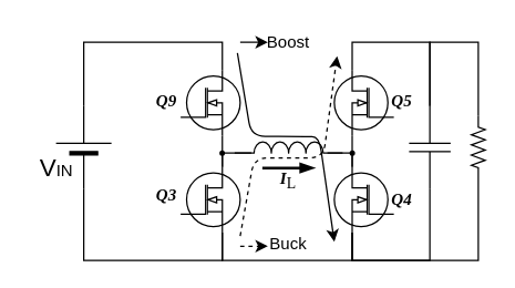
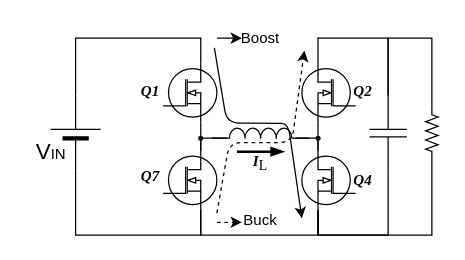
  <mxCell id="0" />
  <mxCell id="1" parent="0" />
  <mxCell id="2" style="edgeStyle=orthogonalEdgeStyle;rounded=0;orthogonalLoop=1;jettySize=auto;html=1;exitX=0.7;exitY=0;exitDx=0;exitDy=0;exitPerimeter=0;entryX=1;entryY=0.5;entryDx=0;entryDy=0;entryPerimeter=0;endArrow=none;endFill=0;endSize=5;strokeColor=#000000;strokeWidth=1;" parent="1" source="3" target="18" edge="1"><mxGeometry relative="1" as="geometry" /></mxCell>
  <mxCell id="3" value="" style="verticalLabelPosition=bottom;shadow=0;dashed=0;align=center;html=1;verticalAlign=top;shape=mxgraph.electrical.mosfets1.n-channel_mosfet_1;strokeWidth=1;direction=west;flipH=1;flipV=1;" parent="1" vertex="1"><mxGeometry x="130" y="50" width="43" height="47.5" as="geometry" /></mxCell>
  <mxCell id="4" style="edgeStyle=orthogonalEdgeStyle;rounded=0;orthogonalLoop=1;jettySize=auto;html=1;exitX=0.7;exitY=0;exitDx=0;exitDy=0;exitPerimeter=0;entryX=0.7;entryY=1;entryDx=0;entryDy=0;entryPerimeter=0;endArrow=none;endFill=0;endSize=5;strokeColor=#000000;strokeWidth=1;" parent="1" source="6" target="3" edge="1"><mxGeometry relative="1" as="geometry" /></mxCell>
  <mxCell id="5" style="edgeStyle=orthogonalEdgeStyle;rounded=0;orthogonalLoop=1;jettySize=auto;html=1;exitX=0.7;exitY=1;exitDx=0;exitDy=0;exitPerimeter=0;entryX=0.7;entryY=1;entryDx=0;entryDy=0;entryPerimeter=0;endArrow=none;endFill=0;endSize=5;strokeColor=#000000;strokeWidth=1;" parent="1" source="6" target="11" edge="1"><mxGeometry relative="1" as="geometry" /></mxCell>
  <mxCell id="6" value="" style="verticalLabelPosition=bottom;shadow=0;dashed=0;align=center;html=1;verticalAlign=top;shape=mxgraph.electrical.mosfets1.n-channel_mosfet_1;strokeWidth=1;direction=west;flipH=1;flipV=1;" parent="1" vertex="1"><mxGeometry x="130" y="120" width="43" height="47.5" as="geometry" /></mxCell>
  <mxCell id="7" style="edgeStyle=orthogonalEdgeStyle;rounded=0;orthogonalLoop=1;jettySize=auto;html=1;exitX=0.7;exitY=0;exitDx=0;exitDy=0;exitPerimeter=0;entryX=0;entryY=0.5;entryDx=0;entryDy=0;entryPerimeter=0;endArrow=none;endFill=0;endSize=5;strokeColor=#000000;strokeWidth=1;" parent="1" source="8" target="25" edge="1"><mxGeometry relative="1" as="geometry" /></mxCell>
  <mxCell id="8" value="" style="verticalLabelPosition=bottom;shadow=0;dashed=0;align=center;html=1;verticalAlign=top;shape=mxgraph.electrical.mosfets1.n-channel_mosfet_1;strokeWidth=1;direction=west;flipH=0;flipV=1;" parent="1" vertex="1"><mxGeometry x="241" y="50" width="43" height="47.5" as="geometry" /></mxCell>
  <mxCell id="9" style="edgeStyle=orthogonalEdgeStyle;rounded=0;orthogonalLoop=1;jettySize=auto;html=1;exitX=0.7;exitY=0;exitDx=0;exitDy=0;exitPerimeter=0;entryX=0.7;entryY=1;entryDx=0;entryDy=0;entryPerimeter=0;endArrow=none;endFill=0;endSize=5;strokeColor=#000000;strokeWidth=1;" parent="1" source="11" target="8" edge="1"><mxGeometry relative="1" as="geometry" /></mxCell>
  <mxCell id="10" style="edgeStyle=orthogonalEdgeStyle;rounded=0;orthogonalLoop=1;jettySize=auto;html=1;exitX=0.7;exitY=1;exitDx=0;exitDy=0;exitPerimeter=0;entryX=1;entryY=0.5;entryDx=0;entryDy=0;entryPerimeter=0;endArrow=none;endFill=0;endSize=5;strokeColor=#000000;strokeWidth=1;" parent="1" source="11" target="27" edge="1"><mxGeometry relative="1" as="geometry" /></mxCell>
  <mxCell id="11" value="" style="verticalLabelPosition=bottom;shadow=0;dashed=0;align=center;html=1;verticalAlign=top;shape=mxgraph.electrical.mosfets1.n-channel_mosfet_1;strokeWidth=1;direction=west;flipH=0;flipV=1;" parent="1" vertex="1"><mxGeometry x="241" y="120" width="43" height="47.5" as="geometry" /></mxCell>
  <mxCell id="12" style="edgeStyle=orthogonalEdgeStyle;rounded=0;orthogonalLoop=1;jettySize=auto;html=1;exitX=0;exitY=1;exitDx=0;exitDy=0;exitPerimeter=0;entryX=0.7;entryY=0;entryDx=0;entryDy=0;entryPerimeter=0;endArrow=none;endFill=0;endSize=5;strokeColor=#000000;strokeWidth=1;" parent="1" target="6" edge="1"><mxGeometry relative="1" as="geometry"><mxPoint x="181" y="110" as="sourcePoint" /></mxGeometry></mxCell>
  <mxCell id="13" style="edgeStyle=orthogonalEdgeStyle;rounded=0;orthogonalLoop=1;jettySize=auto;html=1;exitX=1;exitY=1;exitDx=0;exitDy=0;exitPerimeter=0;entryX=0.7;entryY=0;entryDx=0;entryDy=0;entryPerimeter=0;endArrow=none;endFill=0;endSize=5;strokeColor=#000000;strokeWidth=1;" parent="1" target="11" edge="1"><mxGeometry relative="1" as="geometry"><mxPoint x="236" y="110" as="sourcePoint" /></mxGeometry></mxCell>
  <mxCell id="14" value="" style="pointerEvents=1;verticalLabelPosition=bottom;shadow=0;dashed=0;align=center;html=1;verticalAlign=top;shape=mxgraph.electrical.inductors.inductor_3;strokeWidth=1;direction=east;" parent="1" vertex="1"><mxGeometry x="169" y="102" width="78" height="8" as="geometry" /></mxCell>
  <mxCell id="15" value="" style="ellipse;whiteSpace=wrap;html=1;aspect=fixed;shadow=0;dashed=0;strokeWidth=2;" parent="1" vertex="1"><mxGeometry x="159" y="109" width="2" height="2" as="geometry" /></mxCell>
  <mxCell id="16" value="" style="ellipse;whiteSpace=wrap;html=1;aspect=fixed;shadow=0;dashed=0;strokeWidth=2;" parent="1" vertex="1"><mxGeometry x="253" y="109" width="2" height="2" as="geometry" /></mxCell>
  <mxCell id="17" style="edgeStyle=orthogonalEdgeStyle;rounded=0;orthogonalLoop=1;jettySize=auto;html=1;exitX=0;exitY=0.5;exitDx=0;exitDy=0;exitPerimeter=0;entryX=0.7;entryY=1;entryDx=0;entryDy=0;entryPerimeter=0;endArrow=none;endFill=0;endSize=5;strokeColor=#000000;strokeWidth=1;" parent="1" source="18" target="6" edge="1"><mxGeometry relative="1" as="geometry" /></mxCell>
  <mxCell id="18" value="" style="verticalLabelPosition=bottom;shadow=0;dashed=0;align=center;fillColor=#000000;html=1;verticalAlign=top;strokeWidth=1;shape=mxgraph.electrical.miscellaneous.monocell_battery;rounded=1;comic=0;labelBackgroundColor=none;fontFamily=Verdana;fontSize=12;flipH=1;direction=north;" parent="1" vertex="1"><mxGeometry x="40" y="76" width="40" height="60" as="geometry" /></mxCell>
  <mxCell id="19" value="&lt;font style=&quot;font-size: 18px&quot;&gt;V&lt;/font&gt;&lt;font style=&quot;font-size: 12px&quot;&gt;IN&lt;/font&gt;" style="text;html=1;align=center;verticalAlign=middle;resizable=0;points=[];autosize=1;" parent="1" vertex="1"><mxGeometry x="20" y="111" width="40" height="20" as="geometry" /></mxCell>
- <mxCell id="20" value="&lt;font face=&quot;Times New Roman&quot;&gt;&lt;i&gt;&lt;b&gt;Q9&lt;/b&gt;&lt;/i&gt;&lt;/font&gt;" style="text;html=1;strokeColor=none;fillColor=none;align=center;verticalAlign=middle;whiteSpace=wrap;rounded=0;" parent="1" vertex="1"><mxGeometry x="100" y="63" width="40" height="20" as="geometry" /></mxCell>
- <mxCell id="21" value="&lt;font face=&quot;Times New Roman&quot;&gt;&lt;i&gt;&lt;b&gt;Q5&lt;br&gt;&lt;/b&gt;&lt;/i&gt;&lt;/font&gt;" style="text;html=1;strokeColor=none;fillColor=none;align=center;verticalAlign=middle;whiteSpace=wrap;rounded=0;" parent="1" vertex="1"><mxGeometry x="270" y="63" width="40" height="20" as="geometry" /></mxCell>
- <mxCell id="22" value="&lt;font face=&quot;Times New Roman&quot;&gt;&lt;i&gt;&lt;b&gt;Q3&lt;/b&gt;&lt;/i&gt;&lt;/font&gt;" style="text;html=1;strokeColor=none;fillColor=none;align=center;verticalAlign=middle;whiteSpace=wrap;rounded=0;" parent="1" vertex="1"><mxGeometry x="100" y="131" width="40" height="20" as="geometry" /></mxCell>
+ <mxCell id="20" value="&lt;font face=&quot;Times New Roman&quot;&gt;&lt;i&gt;&lt;b&gt;Q1&lt;/b&gt;&lt;/i&gt;&lt;/font&gt;" style="text;html=1;strokeColor=none;fillColor=none;align=center;verticalAlign=middle;whiteSpace=wrap;rounded=0;" parent="1" vertex="1"><mxGeometry x="100" y="63" width="40" height="20" as="geometry" /></mxCell>
+ <mxCell id="21" value="&lt;font face=&quot;Times New Roman&quot;&gt;&lt;i&gt;&lt;b&gt;Q2&lt;br&gt;&lt;/b&gt;&lt;/i&gt;&lt;/font&gt;" style="text;html=1;strokeColor=none;fillColor=none;align=center;verticalAlign=middle;whiteSpace=wrap;rounded=0;" parent="1" vertex="1"><mxGeometry x="270" y="63" width="40" height="20" as="geometry" /></mxCell>
+ <mxCell id="22" value="&lt;font face=&quot;Times New Roman&quot;&gt;&lt;i&gt;&lt;b&gt;Q7&lt;/b&gt;&lt;/i&gt;&lt;/font&gt;" style="text;html=1;strokeColor=none;fillColor=none;align=center;verticalAlign=middle;whiteSpace=wrap;rounded=0;" parent="1" vertex="1"><mxGeometry x="100" y="131" width="40" height="20" as="geometry" /></mxCell>
  <mxCell id="23" value="&lt;font face=&quot;Times New Roman&quot;&gt;&lt;i&gt;&lt;b&gt;Q4&lt;/b&gt;&lt;/i&gt;&lt;/font&gt;" style="text;html=1;strokeColor=none;fillColor=none;align=center;verticalAlign=middle;whiteSpace=wrap;rounded=0;" parent="1" vertex="1"><mxGeometry x="270" y="133.75" width="40" height="20" as="geometry" /></mxCell>
  <mxCell id="24" style="edgeStyle=orthogonalEdgeStyle;rounded=0;orthogonalLoop=1;jettySize=auto;html=1;exitX=1;exitY=0.5;exitDx=0;exitDy=0;exitPerimeter=0;endArrow=none;endFill=0;endSize=5;strokeColor=#000000;strokeWidth=1;entryX=0.7;entryY=1;entryDx=0;entryDy=0;entryPerimeter=0;" parent="1" source="25" target="11" edge="1"><mxGeometry relative="1" as="geometry"><mxPoint x="280" y="190" as="targetPoint" /></mxGeometry></mxCell>
  <mxCell id="25" value="" style="pointerEvents=1;verticalLabelPosition=bottom;shadow=0;dashed=0;align=center;html=1;verticalAlign=top;shape=mxgraph.electrical.capacitors.capacitor_1;direction=south;" parent="1" vertex="1"><mxGeometry x="295" y="76" width="30" height="60" as="geometry" /></mxCell>
  <mxCell id="26" style="edgeStyle=orthogonalEdgeStyle;rounded=0;orthogonalLoop=1;jettySize=auto;html=1;exitX=0;exitY=0.5;exitDx=0;exitDy=0;exitPerimeter=0;entryX=0;entryY=0.5;entryDx=0;entryDy=0;entryPerimeter=0;endArrow=none;endFill=0;endSize=5;strokeColor=#000000;strokeWidth=1;" parent="1" source="27" target="25" edge="1"><mxGeometry relative="1" as="geometry"><Array as="points"><mxPoint x="345" y="30" /><mxPoint x="310" y="30" /></Array></mxGeometry></mxCell>
  <mxCell id="27" value="" style="pointerEvents=1;verticalLabelPosition=bottom;shadow=0;dashed=0;align=center;html=1;verticalAlign=top;shape=mxgraph.electrical.resistors.resistor_2;strokeWidth=1;direction=south;" parent="1" vertex="1"><mxGeometry x="340" y="83" width="10" height="46" as="geometry" /></mxCell>
  <mxCell id="28" value="&lt;font face=&quot;Times New Roman&quot;&gt;&lt;b style=&quot;font-style: italic&quot;&gt;I&lt;/b&gt;&lt;sub&gt;&lt;font style=&quot;font-size: 11px&quot;&gt;L&lt;/font&gt;&lt;/sub&gt;&lt;br&gt;&lt;/font&gt;" style="text;html=1;strokeColor=none;fillColor=none;align=center;verticalAlign=middle;whiteSpace=wrap;rounded=0;" parent="1" vertex="1"><mxGeometry x="188" y="120" width="40" height="20" as="geometry" /></mxCell>
  <mxCell id="29" value="" style="endArrow=classic;html=1;" edge="1" parent="1"><mxGeometry width="50" height="50" relative="1" as="geometry"><mxPoint x="171" y="37.88" as="sourcePoint" /><mxPoint x="241" y="174.13" as="targetPoint" /><Array as="points"><mxPoint x="181" y="97.88" /><mxPoint x="210" y="98.13" /><mxPoint x="230" y="98.13" /></Array></mxGeometry></mxCell>
  <mxCell id="30" value="" style="endArrow=classic;html=1;dashed=1;" edge="1" parent="1"><mxGeometry width="50" height="50" relative="1" as="geometry"><mxPoint x="173" y="170" as="sourcePoint" /><mxPoint x="243" y="40" as="targetPoint" /><Array as="points"><mxPoint x="183" y="113.5" /><mxPoint x="233" y="113.5" /></Array></mxGeometry></mxCell>
  <mxCell id="31" value="" style="endArrow=classic;html=1;dashed=1;" edge="1" parent="1"><mxGeometry width="50" height="50" relative="1" as="geometry"><mxPoint x="173" y="177.33" as="sourcePoint" /><mxPoint x="193" y="177.33" as="targetPoint" /></mxGeometry></mxCell>
  <mxCell id="32" value="" style="endArrow=classic;html=1;" edge="1" parent="1"><mxGeometry width="50" height="50" relative="1" as="geometry"><mxPoint x="173" y="30" as="sourcePoint" /><mxPoint x="193" y="30" as="targetPoint" /></mxGeometry></mxCell>
  <mxCell id="33" value="Boost" style="text;html=1;strokeColor=none;fillColor=none;align=center;verticalAlign=middle;whiteSpace=wrap;rounded=0;" vertex="1" parent="1"><mxGeometry x="188" y="20" width="40" height="20" as="geometry" /></mxCell>
  <mxCell id="34" value="Buck" style="text;html=1;strokeColor=none;fillColor=none;align=center;verticalAlign=middle;whiteSpace=wrap;rounded=0;" vertex="1" parent="1"><mxGeometry x="188" y="166" width="40" height="20" as="geometry" /></mxCell>
  <mxCell id="35" value="" style="endArrow=blockThin;html=1;endFill=1;strokeWidth=2;" edge="1" parent="1"><mxGeometry width="50" height="50" relative="1" as="geometry"><mxPoint x="189" y="120.83" as="sourcePoint" /><mxPoint x="227" y="120.83" as="targetPoint" /></mxGeometry></mxCell>
